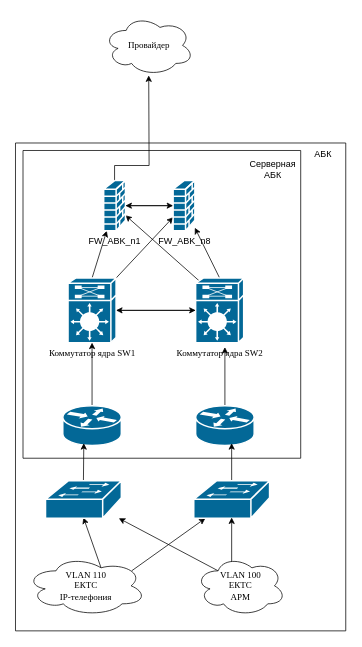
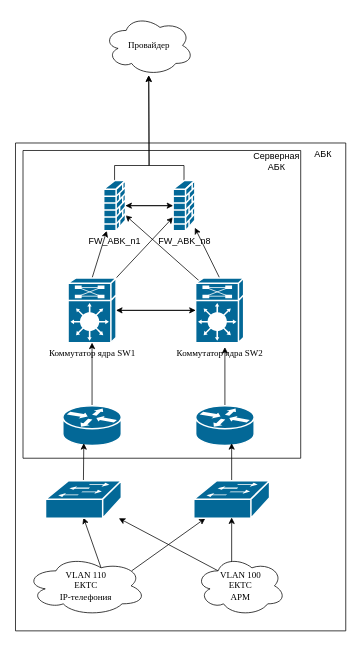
  <mxCell id="0" />
  <mxCell id="1" parent="0" />
  <mxCell id="2" value="" style="swimlane;startSize=0;" parent="1" vertex="1"><mxGeometry x="30" y="200" width="370" height="410" as="geometry"><mxRectangle x="200" y="-100" width="50" height="40" as="alternateBounds" /></mxGeometry></mxCell>
  <mxCell id="3" style="edgeStyle=orthogonalEdgeStyle;rounded=0;orthogonalLoop=1;jettySize=auto;html=1;exitX=0;exitY=0.5;exitDx=0;exitDy=0;exitPerimeter=0;" parent="1" source="6" target="10" edge="1"><mxGeometry relative="1" as="geometry" /></mxCell>
  <mxCell id="4" style="edgeStyle=none;rounded=0;orthogonalLoop=1;jettySize=auto;html=1;exitX=0.07;exitY=0.04;exitDx=0;exitDy=0;exitPerimeter=0;" parent="1" source="6" target="20" edge="1"><mxGeometry relative="1" as="geometry"><mxPoint x="170" y="290" as="targetPoint" /></mxGeometry></mxCell>
  <mxCell id="5" style="edgeStyle=none;rounded=0;orthogonalLoop=1;jettySize=auto;html=1;exitX=0.5;exitY=0;exitDx=0;exitDy=0;exitPerimeter=0;" parent="1" source="6" target="23" edge="1"><mxGeometry relative="1" as="geometry" /></mxCell>
  <mxCell id="6" value="Коммутатор ядра SW2" style="shape=mxgraph.cisco.misc.route_switch_processor;html=1;dashed=0;fillColor=#036897;strokeColor=#ffffff;strokeWidth=2;verticalLabelPosition=bottom;verticalAlign=top;rounded=0;shadow=0;comic=0;fontFamily=Verdana;fontSize=12;" parent="1" vertex="1"><mxGeometry x="260" y="370" width="64" height="86" as="geometry" /></mxCell>
  <mxCell id="7" style="edgeStyle=none;rounded=0;orthogonalLoop=1;jettySize=auto;html=1;exitX=1;exitY=0;exitDx=0;exitDy=0;exitPerimeter=0;" parent="1" source="10" target="23" edge="1"><mxGeometry relative="1" as="geometry" /></mxCell>
  <mxCell id="8" style="edgeStyle=none;rounded=0;orthogonalLoop=1;jettySize=auto;html=1;exitX=0.5;exitY=0;exitDx=0;exitDy=0;exitPerimeter=0;" parent="1" source="10" target="20" edge="1"><mxGeometry relative="1" as="geometry" /></mxCell>
  <mxCell id="9" style="edgeStyle=none;rounded=0;orthogonalLoop=1;jettySize=auto;html=1;exitX=1;exitY=0.5;exitDx=0;exitDy=0;exitPerimeter=0;entryX=0;entryY=0.5;entryDx=0;entryDy=0;entryPerimeter=0;" parent="1" source="10" target="6" edge="1"><mxGeometry relative="1" as="geometry" /></mxCell>
  <mxCell id="10" value="Коммутатор ядра SW1" style="shape=mxgraph.cisco.misc.route_switch_processor;html=1;dashed=0;fillColor=#036897;strokeColor=#ffffff;strokeWidth=2;verticalLabelPosition=bottom;verticalAlign=top;rounded=0;shadow=0;comic=0;fontFamily=Verdana;fontSize=12;" parent="1" vertex="1"><mxGeometry x="90" y="370" width="64" height="86" as="geometry" /></mxCell>
  <mxCell id="11" style="edgeStyle=none;rounded=0;orthogonalLoop=1;jettySize=auto;html=1;exitX=0.625;exitY=0.2;exitDx=0;exitDy=0;exitPerimeter=0;entryX=0.5;entryY=0.98;entryDx=0;entryDy=0;entryPerimeter=0;" parent="1" source="13" target="25" edge="1"><mxGeometry relative="1" as="geometry" /></mxCell>
  <mxCell id="12" style="edgeStyle=none;rounded=0;orthogonalLoop=1;jettySize=auto;html=1;exitX=0.88;exitY=0.25;exitDx=0;exitDy=0;exitPerimeter=0;" parent="1" source="13" target="27" edge="1"><mxGeometry relative="1" as="geometry" /></mxCell>
  <mxCell id="13" value="VLAN 110&lt;br&gt;ЕКТС&lt;br&gt;IP-телефония" style="ellipse;shape=cloud;whiteSpace=wrap;html=1;rounded=0;shadow=0;comic=0;strokeWidth=1;fontFamily=Verdana;fontSize=12;" parent="1" vertex="1"><mxGeometry x="34" y="740" width="160" height="80" as="geometry" /></mxCell>
  <mxCell id="14" style="edgeStyle=none;rounded=0;orthogonalLoop=1;jettySize=auto;html=1;exitX=0.5;exitY=0;exitDx=0;exitDy=0;exitPerimeter=0;entryX=0.5;entryY=1;entryDx=0;entryDy=0;entryPerimeter=0;" parent="1" source="15" target="10" edge="1"><mxGeometry relative="1" as="geometry" /></mxCell>
  <mxCell id="15" value="" style="shape=mxgraph.cisco.routers.router;html=1;dashed=0;fillColor=#036897;strokeColor=#ffffff;strokeWidth=2;verticalLabelPosition=bottom;verticalAlign=top;rounded=0;shadow=0;comic=0;fontFamily=Verdana;fontSize=12;" parent="1" vertex="1"><mxGeometry x="83" y="540" width="78" height="53" as="geometry" /></mxCell>
  <mxCell id="16" style="edgeStyle=none;rounded=0;orthogonalLoop=1;jettySize=auto;html=1;exitX=0.5;exitY=0;exitDx=0;exitDy=0;exitPerimeter=0;entryX=0.609;entryY=1.07;entryDx=0;entryDy=0;entryPerimeter=0;" parent="1" source="17" target="6" edge="1"><mxGeometry relative="1" as="geometry" /></mxCell>
  <mxCell id="17" value="" style="shape=mxgraph.cisco.routers.router;html=1;dashed=0;fillColor=#036897;strokeColor=#ffffff;strokeWidth=2;verticalLabelPosition=bottom;verticalAlign=top;rounded=0;shadow=0;comic=0;fontFamily=Verdana;fontSize=12;" parent="1" vertex="1"><mxGeometry x="260" y="540" width="78" height="53" as="geometry" /></mxCell>
  <mxCell id="18" style="edgeStyle=orthogonalEdgeStyle;rounded=0;orthogonalLoop=1;jettySize=auto;html=1;exitX=0.5;exitY=0;exitDx=0;exitDy=0;exitPerimeter=0;" parent="1" source="20" target="31" edge="1"><mxGeometry relative="1" as="geometry"><Array as="points"><mxPoint x="152" y="220" /><mxPoint x="198" y="220" /></Array></mxGeometry></mxCell>
  <mxCell id="19" style="rounded=0;orthogonalLoop=1;jettySize=auto;html=1;exitX=1;exitY=0.5;exitDx=0;exitDy=0;exitPerimeter=0;entryX=0;entryY=0.5;entryDx=0;entryDy=0;entryPerimeter=0;" parent="1" source="20" target="23" edge="1"><mxGeometry relative="1" as="geometry" /></mxCell>
  <mxCell id="20" value="FW_ABK_n1" style="shape=mxgraph.cisco.security.firewall;sketch=0;html=1;pointerEvents=1;dashed=0;fillColor=#036897;strokeColor=#ffffff;strokeWidth=2;verticalLabelPosition=bottom;verticalAlign=top;align=center;outlineConnect=0;" parent="1" vertex="1"><mxGeometry x="137.5" y="240" width="29" height="67" as="geometry" /></mxCell>
+ <mxCell id="21" style="edgeStyle=orthogonalEdgeStyle;rounded=0;orthogonalLoop=1;jettySize=auto;html=1;exitX=0.5;exitY=0;exitDx=0;exitDy=0;exitPerimeter=0;" parent="1" source="23" target="31" edge="1"><mxGeometry relative="1" as="geometry"><Array as="points"><mxPoint x="244" y="220" /><mxPoint x="198" y="220" /></Array></mxGeometry></mxCell>
  <mxCell id="22" style="edgeStyle=none;rounded=0;orthogonalLoop=1;jettySize=auto;html=1;exitX=0;exitY=0.5;exitDx=0;exitDy=0;exitPerimeter=0;entryX=1;entryY=0.5;entryDx=0;entryDy=0;entryPerimeter=0;" parent="1" source="23" target="20" edge="1"><mxGeometry relative="1" as="geometry" /></mxCell>
  <mxCell id="23" value="FW_ABK_n8" style="shape=mxgraph.cisco.security.firewall;sketch=0;html=1;pointerEvents=1;dashed=0;fillColor=#036897;strokeColor=#ffffff;strokeWidth=2;verticalLabelPosition=bottom;verticalAlign=top;align=center;outlineConnect=0;" parent="1" vertex="1"><mxGeometry x="230" y="240" width="29" height="67" as="geometry" /></mxCell>
  <mxCell id="24" style="edgeStyle=none;rounded=0;orthogonalLoop=1;jettySize=auto;html=1;exitX=0.5;exitY=0;exitDx=0;exitDy=0;exitPerimeter=0;entryX=0.359;entryY=0.943;entryDx=0;entryDy=0;entryPerimeter=0;" parent="1" source="25" target="15" edge="1"><mxGeometry relative="1" as="geometry" /></mxCell>
  <mxCell id="25" value="" style="shape=mxgraph.cisco.switches.workgroup_switch;sketch=0;html=1;pointerEvents=1;dashed=0;fillColor=#036897;strokeColor=#ffffff;strokeWidth=2;verticalLabelPosition=bottom;verticalAlign=top;align=center;outlineConnect=0;" parent="1" vertex="1"><mxGeometry x="60" y="640" width="101" height="50" as="geometry" /></mxCell>
  <mxCell id="26" style="edgeStyle=none;rounded=0;orthogonalLoop=1;jettySize=auto;html=1;exitX=0.5;exitY=0;exitDx=0;exitDy=0;exitPerimeter=0;entryX=0.615;entryY=0.943;entryDx=0;entryDy=0;entryPerimeter=0;" parent="1" source="27" target="17" edge="1"><mxGeometry relative="1" as="geometry" /></mxCell>
  <mxCell id="27" value="" style="shape=mxgraph.cisco.switches.workgroup_switch;sketch=0;html=1;pointerEvents=1;dashed=0;fillColor=#036897;strokeColor=#ffffff;strokeWidth=2;verticalLabelPosition=bottom;verticalAlign=top;align=center;outlineConnect=0;" parent="1" vertex="1"><mxGeometry x="257.5" y="640" width="101" height="50" as="geometry" /></mxCell>
  <mxCell id="28" style="edgeStyle=none;rounded=0;orthogonalLoop=1;jettySize=auto;html=1;exitX=0.4;exitY=0.1;exitDx=0;exitDy=0;exitPerimeter=0;entryX=0.5;entryY=0.98;entryDx=0;entryDy=0;entryPerimeter=0;" parent="1" source="30" target="27" edge="1"><mxGeometry relative="1" as="geometry" /></mxCell>
  <mxCell id="29" style="edgeStyle=none;rounded=0;orthogonalLoop=1;jettySize=auto;html=1;exitX=0.25;exitY=0.25;exitDx=0;exitDy=0;exitPerimeter=0;" parent="1" source="30" target="25" edge="1"><mxGeometry relative="1" as="geometry" /></mxCell>
  <mxCell id="30" value="VLAN 100&lt;br&gt;ЕКТС &lt;br&gt;АРМ" style="ellipse;shape=cloud;whiteSpace=wrap;html=1;rounded=0;shadow=0;comic=0;strokeWidth=1;fontFamily=Verdana;fontSize=12;" parent="1" vertex="1"><mxGeometry x="260" y="740" width="120" height="80" as="geometry" /></mxCell>
  <mxCell id="31" value="Провайдер" style="ellipse;shape=cloud;whiteSpace=wrap;html=1;rounded=0;shadow=0;comic=0;strokeWidth=1;fontFamily=Verdana;fontSize=12;" parent="1" vertex="1"><mxGeometry x="137.5" y="20" width="120" height="80" as="geometry" /></mxCell>
- <mxCell id="32" value="Серверная АБК" style="text;html=1;strokeColor=none;fillColor=none;align=center;verticalAlign=middle;whiteSpace=wrap;rounded=0;" parent="1" vertex="1"><mxGeometry x="333" y="210" width="60" height="30" as="geometry" /></mxCell>
+ <mxCell id="32" value="Серверная АБК" style="text;html=1;strokeColor=none;fillColor=none;align=center;verticalAlign=middle;whiteSpace=wrap;rounded=0;" parent="1" vertex="1"><mxGeometry x="338" y="200" width="60" height="30" as="geometry" /></mxCell>
  <mxCell id="33" value="" style="swimlane;startSize=0;" parent="1" vertex="1"><mxGeometry x="20" y="190" width="440" height="650" as="geometry" /></mxCell>
  <mxCell id="34" value="АБК" style="text;html=1;strokeColor=none;fillColor=none;align=center;verticalAlign=middle;whiteSpace=wrap;rounded=0;" parent="33" vertex="1"><mxGeometry x="380" width="60" height="30" as="geometry" /></mxCell>
